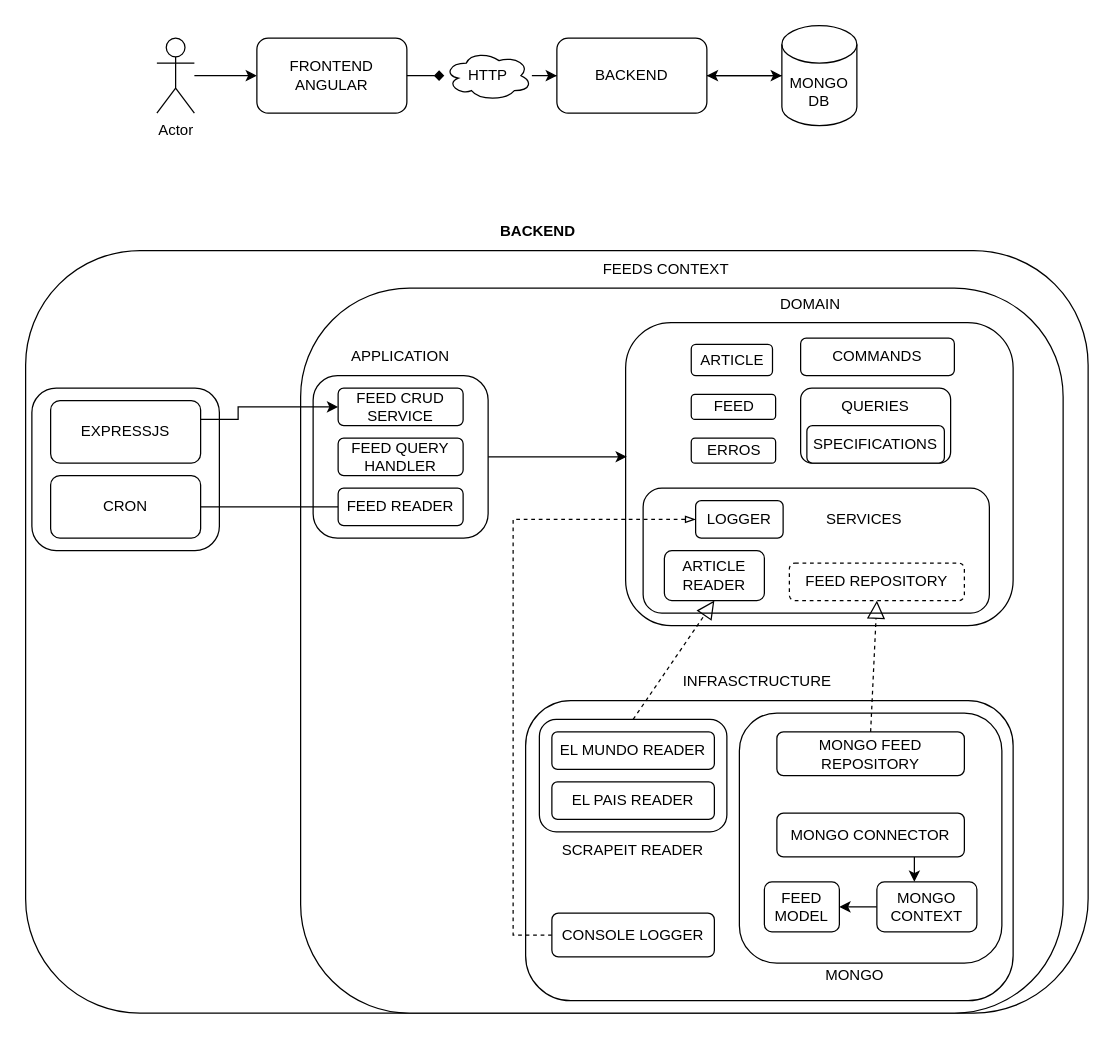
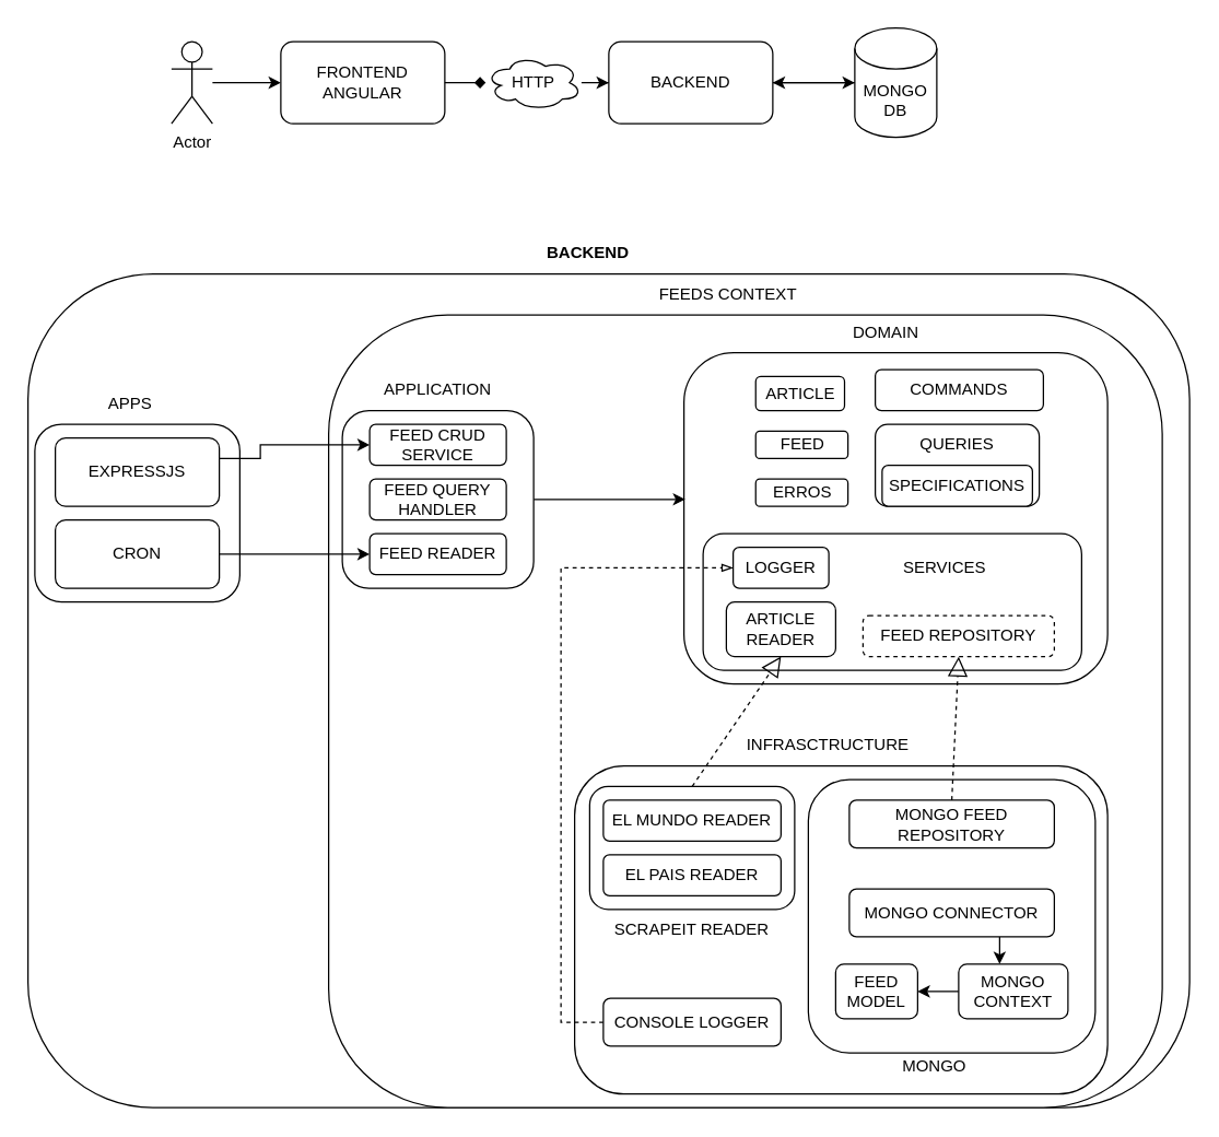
  <mxCell id="0" />
  <mxCell id="1" parent="0" />
  <mxCell id="2" value="" style="rounded=1;whiteSpace=wrap;html=1;" vertex="1" parent="1"><mxGeometry x="20" y="200" width="850" height="610" as="geometry" /></mxCell>
  <mxCell id="3" value="" style="rounded=1;whiteSpace=wrap;html=1;" vertex="1" parent="1"><mxGeometry x="240" y="230" width="610" height="580" as="geometry" /></mxCell>
  <mxCell id="4" value="" style="rounded=1;whiteSpace=wrap;html=1;" vertex="1" parent="1"><mxGeometry x="420" y="560" width="390" height="240" as="geometry" /></mxCell>
  <mxCell id="5" value="" style="rounded=1;whiteSpace=wrap;html=1;" vertex="1" parent="1"><mxGeometry x="500" y="257.5" width="310" height="242.5" as="geometry" /></mxCell>
  <mxCell id="6" value="" style="rounded=1;whiteSpace=wrap;html=1;" vertex="1" parent="1"><mxGeometry x="514" y="390" width="277" height="100" as="geometry" /></mxCell>
  <mxCell id="7" value="" style="rounded=1;whiteSpace=wrap;html=1;" vertex="1" parent="1"><mxGeometry x="591" y="570" width="210" height="200" as="geometry" /></mxCell>
  <mxCell id="8" value="" style="rounded=1;whiteSpace=wrap;html=1;" vertex="1" parent="1"><mxGeometry x="431" y="575" width="150" height="90" as="geometry" /></mxCell>
  <mxCell id="9" style="edgeStyle=orthogonalEdgeStyle;rounded=0;orthogonalLoop=1;jettySize=auto;html=1;entryX=0.003;entryY=0.443;entryDx=0;entryDy=0;entryPerimeter=0;endArrow=classic;endFill=1;" edge="1" parent="1" source="10" target="5"><mxGeometry relative="1" as="geometry" /></mxCell>
  <mxCell id="10" value="" style="rounded=1;whiteSpace=wrap;html=1;" vertex="1" parent="1"><mxGeometry x="250" y="300" width="140" height="130" as="geometry" /></mxCell>
  <mxCell id="11" style="edgeStyle=orthogonalEdgeStyle;rounded=0;orthogonalLoop=1;jettySize=auto;html=1;entryX=0;entryY=0.5;entryDx=0;entryDy=0;" edge="1" parent="1" source="12" target="14"><mxGeometry relative="1" as="geometry" /></mxCell>
  <mxCell id="12" value="Actor" style="shape=umlActor;verticalLabelPosition=bottom;verticalAlign=top;html=1;outlineConnect=0;" vertex="1" parent="1"><mxGeometry x="125" y="30" width="30" height="60" as="geometry" /></mxCell>
  <mxCell id="13" style="edgeStyle=orthogonalEdgeStyle;rounded=0;orthogonalLoop=1;jettySize=auto;html=1;entryX=0;entryY=0.5;entryDx=0;entryDy=0;startArrow=none;" edge="1" parent="1" source="19" target="18"><mxGeometry relative="1" as="geometry" /></mxCell>
  <mxCell id="14" value="FRONTEND ANGULAR" style="rounded=1;whiteSpace=wrap;html=1;" vertex="1" parent="1"><mxGeometry x="205" y="30" width="120" height="60" as="geometry" /></mxCell>
  <mxCell id="15" style="edgeStyle=orthogonalEdgeStyle;rounded=0;orthogonalLoop=1;jettySize=auto;html=1;entryX=1;entryY=0.5;entryDx=0;entryDy=0;" edge="1" parent="1" source="16" target="18"><mxGeometry relative="1" as="geometry" /></mxCell>
  <mxCell id="16" value="MONGO DB" style="shape=cylinder3;whiteSpace=wrap;html=1;boundedLbl=1;backgroundOutline=1;size=15;" vertex="1" parent="1"><mxGeometry x="625" y="20" width="60" height="80" as="geometry" /></mxCell>
  <mxCell id="17" style="edgeStyle=orthogonalEdgeStyle;rounded=0;orthogonalLoop=1;jettySize=auto;html=1;entryX=0;entryY=0.5;entryDx=0;entryDy=0;entryPerimeter=0;" edge="1" parent="1" source="18" target="16"><mxGeometry relative="1" as="geometry" /></mxCell>
  <mxCell id="18" value="BACKEND" style="rounded=1;whiteSpace=wrap;html=1;" vertex="1" parent="1"><mxGeometry x="445" y="30" width="120" height="60" as="geometry" /></mxCell>
  <mxCell id="19" value="HTTP" style="ellipse;shape=cloud;whiteSpace=wrap;html=1;" vertex="1" parent="1"><mxGeometry x="355" y="40" width="70" height="40" as="geometry" /></mxCell>
  <mxCell id="20" value="" style="edgeStyle=orthogonalEdgeStyle;rounded=0;orthogonalLoop=1;jettySize=auto;html=1;entryX=0;entryY=0.5;entryDx=0;entryDy=0;endArrow=diamond;" edge="1" parent="1" source="14" target="19"><mxGeometry relative="1" as="geometry"><mxPoint x="345" y="60" as="sourcePoint" /><mxPoint x="445" y="60" as="targetPoint" /></mxGeometry></mxCell>
  <mxCell id="21" value="" style="rounded=1;whiteSpace=wrap;html=1;" vertex="1" parent="1"><mxGeometry x="25" y="310" width="150" height="130" as="geometry" /></mxCell>
+ <mxCell id="22" value="APPS" style="text;html=1;strokeColor=none;fillColor=none;align=center;verticalAlign=middle;whiteSpace=wrap;rounded=0;" vertex="1" parent="1"><mxGeometry x="65" y="280" width="60" height="30" as="geometry" /></mxCell>
  <mxCell id="23" style="edgeStyle=orthogonalEdgeStyle;rounded=0;orthogonalLoop=1;jettySize=auto;html=1;entryX=0;entryY=0.5;entryDx=0;entryDy=0;" edge="1" parent="1" source="24" target="27"><mxGeometry relative="1" as="geometry"><Array as="points"><mxPoint x="190" y="335" /><mxPoint x="190" y="325" /></Array></mxGeometry></mxCell>
  <mxCell id="24" value="EXPRESSJS" style="rounded=1;whiteSpace=wrap;html=1;" vertex="1" parent="1"><mxGeometry x="40" y="320" width="120" height="50" as="geometry" /></mxCell>
- <mxCell id="25" style="edgeStyle=orthogonalEdgeStyle;rounded=0;orthogonalLoop=1;jettySize=auto;html=1;endArrow=none;" edge="1" parent="1" source="26" target="29"><mxGeometry relative="1" as="geometry" /></mxCell>
+ <mxCell id="25" style="edgeStyle=orthogonalEdgeStyle;rounded=0;orthogonalLoop=1;jettySize=auto;html=1;" edge="1" parent="1" source="26" target="29"><mxGeometry relative="1" as="geometry" /></mxCell>
  <mxCell id="26" value="CRON" style="rounded=1;whiteSpace=wrap;html=1;" vertex="1" parent="1"><mxGeometry x="40" y="380" width="120" height="50" as="geometry" /></mxCell>
  <mxCell id="27" value="FEED CRUD SERVICE" style="rounded=1;whiteSpace=wrap;html=1;" vertex="1" parent="1"><mxGeometry x="270" y="310" width="100" height="30" as="geometry" /></mxCell>
  <mxCell id="28" value="FEED QUERY HANDLER" style="rounded=1;whiteSpace=wrap;html=1;" vertex="1" parent="1"><mxGeometry x="270" y="350" width="100" height="30" as="geometry" /></mxCell>
  <mxCell id="29" value="FEED READER" style="rounded=1;whiteSpace=wrap;html=1;" vertex="1" parent="1"><mxGeometry x="270" y="390" width="100" height="30" as="geometry" /></mxCell>
  <mxCell id="30" value="APPLICATION" style="text;html=1;strokeColor=none;fillColor=none;align=center;verticalAlign=middle;whiteSpace=wrap;rounded=0;" vertex="1" parent="1"><mxGeometry x="290" y="270" width="60" height="30" as="geometry" /></mxCell>
  <mxCell id="31" style="edgeStyle=orthogonalEdgeStyle;rounded=0;orthogonalLoop=1;jettySize=auto;html=1;entryX=0;entryY=0.5;entryDx=0;entryDy=0;dashed=1;endArrow=blockThin;endFill=0;" edge="1" parent="1" source="32" target="50"><mxGeometry relative="1" as="geometry"><Array as="points"><mxPoint x="410" y="748" /><mxPoint x="410" y="415" /></Array></mxGeometry></mxCell>
  <mxCell id="32" value="CONSOLE LOGGER" style="rounded=1;whiteSpace=wrap;html=1;" vertex="1" parent="1"><mxGeometry x="441" y="730" width="130" height="35" as="geometry" /></mxCell>
  <mxCell id="33" value="EL MUNDO READER" style="rounded=1;whiteSpace=wrap;html=1;" vertex="1" parent="1"><mxGeometry x="441" y="585" width="130" height="30" as="geometry" /></mxCell>
  <mxCell id="34" value="EL PAIS READER" style="rounded=1;whiteSpace=wrap;html=1;" vertex="1" parent="1"><mxGeometry x="441" y="625" width="130" height="30" as="geometry" /></mxCell>
  <mxCell id="35" value="SCRAPEIT READER" style="text;html=1;strokeColor=none;fillColor=none;align=center;verticalAlign=middle;whiteSpace=wrap;rounded=0;" vertex="1" parent="1"><mxGeometry x="441" y="665" width="130" height="30" as="geometry" /></mxCell>
  <mxCell id="36" value="FEED MODEL" style="rounded=1;whiteSpace=wrap;html=1;" vertex="1" parent="1"><mxGeometry x="611" y="705" width="60" height="40" as="geometry" /></mxCell>
  <mxCell id="37" style="edgeStyle=orthogonalEdgeStyle;rounded=0;orthogonalLoop=1;jettySize=auto;html=1;" edge="1" parent="1" source="38" target="40"><mxGeometry relative="1" as="geometry"><Array as="points"><mxPoint x="731" y="695" /><mxPoint x="731" y="695" /></Array></mxGeometry></mxCell>
  <mxCell id="38" value="MONGO CONNECTOR" style="rounded=1;whiteSpace=wrap;html=1;" vertex="1" parent="1"><mxGeometry x="621" y="650" width="150" height="35" as="geometry" /></mxCell>
  <mxCell id="39" style="edgeStyle=orthogonalEdgeStyle;rounded=0;orthogonalLoop=1;jettySize=auto;html=1;" edge="1" parent="1" source="40" target="36"><mxGeometry relative="1" as="geometry" /></mxCell>
  <mxCell id="40" value="MONGO CONTEXT" style="rounded=1;whiteSpace=wrap;html=1;" vertex="1" parent="1"><mxGeometry x="701" y="705" width="80" height="40" as="geometry" /></mxCell>
  <mxCell id="41" value="MONGO FEED REPOSITORY" style="rounded=1;whiteSpace=wrap;html=1;" vertex="1" parent="1"><mxGeometry x="621" y="585" width="150" height="35" as="geometry" /></mxCell>
  <mxCell id="42" value="MONGO" style="text;html=1;strokeColor=none;fillColor=none;align=center;verticalAlign=middle;whiteSpace=wrap;rounded=0;" vertex="1" parent="1"><mxGeometry x="656" y="765" width="55" height="30" as="geometry" /></mxCell>
  <mxCell id="43" value="COMMANDS" style="rounded=1;whiteSpace=wrap;html=1;" vertex="1" parent="1"><mxGeometry x="640" y="270" width="123" height="30" as="geometry" /></mxCell>
  <mxCell id="44" value="FEED" style="rounded=1;whiteSpace=wrap;html=1;" vertex="1" parent="1"><mxGeometry x="552.5" y="315" width="67.5" height="20" as="geometry" /></mxCell>
  <mxCell id="45" value="ARTICLE" style="rounded=1;whiteSpace=wrap;html=1;" vertex="1" parent="1"><mxGeometry x="552.5" y="275" width="65" height="25" as="geometry" /></mxCell>
  <mxCell id="46" value="" style="rounded=1;whiteSpace=wrap;html=1;" vertex="1" parent="1"><mxGeometry x="640" y="310" width="120" height="60" as="geometry" /></mxCell>
  <mxCell id="47" value="SPECIFICATIONS" style="rounded=1;whiteSpace=wrap;html=1;" vertex="1" parent="1"><mxGeometry x="645" y="340" width="110" height="30" as="geometry" /></mxCell>
  <mxCell id="48" value="QUERIES" style="text;html=1;strokeColor=none;fillColor=none;align=center;verticalAlign=middle;whiteSpace=wrap;rounded=0;" vertex="1" parent="1"><mxGeometry x="670" y="310" width="60" height="30" as="geometry" /></mxCell>
  <mxCell id="49" value="ERROS" style="rounded=1;whiteSpace=wrap;html=1;" vertex="1" parent="1"><mxGeometry x="552.5" y="350" width="67.5" height="20" as="geometry" /></mxCell>
- <mxCell id="50" value="LOGGER" style="rounded=1;whiteSpace=wrap;html=1;" vertex="1" parent="1"><mxGeometry x="556" y="400" width="70" height="30" as="geometry" /></mxCell>
+ <mxCell id="50" value="LOGGER" style="rounded=1;whiteSpace=wrap;html=1;" vertex="1" parent="1"><mxGeometry x="536" y="400" width="70" height="30" as="geometry" /></mxCell>
  <mxCell id="51" value="FEED REPOSITORY" style="rounded=1;whiteSpace=wrap;html=1;dashed=1;" vertex="1" parent="1"><mxGeometry x="631" y="450" width="140" height="30" as="geometry" /></mxCell>
  <mxCell id="52" value="ARTICLE READER" style="rounded=1;whiteSpace=wrap;html=1;" vertex="1" parent="1"><mxGeometry x="531" y="440" width="80" height="40" as="geometry" /></mxCell>
  <mxCell id="53" value="SERVICES" style="text;html=1;strokeColor=none;fillColor=none;align=center;verticalAlign=middle;whiteSpace=wrap;rounded=0;" vertex="1" parent="1"><mxGeometry x="661" y="400" width="60" height="30" as="geometry" /></mxCell>
  <mxCell id="54" value="DOMAIN" style="text;html=1;strokeColor=none;fillColor=none;align=center;verticalAlign=middle;whiteSpace=wrap;rounded=0;" vertex="1" parent="1"><mxGeometry x="617.5" y="227.5" width="60" height="30" as="geometry" /></mxCell>
  <mxCell id="55" value="" style="endArrow=block;dashed=1;endFill=0;endSize=12;html=1;rounded=0;exitX=0.5;exitY=0;exitDx=0;exitDy=0;entryX=0.5;entryY=1;entryDx=0;entryDy=0;" edge="1" parent="1" source="41" target="51"><mxGeometry width="160" relative="1" as="geometry"><mxPoint x="390" y="510" as="sourcePoint" /><mxPoint x="550" y="510" as="targetPoint" /></mxGeometry></mxCell>
  <mxCell id="56" value="" style="endArrow=block;dashed=1;endFill=0;endSize=12;html=1;rounded=0;exitX=0.5;exitY=0;exitDx=0;exitDy=0;entryX=0.5;entryY=1;entryDx=0;entryDy=0;" edge="1" parent="1" source="8" target="52"><mxGeometry width="160" relative="1" as="geometry"><mxPoint x="390" y="510" as="sourcePoint" /><mxPoint x="550" y="510" as="targetPoint" /></mxGeometry></mxCell>
  <mxCell id="57" value="INFRASCTRUCTURE" style="text;html=1;strokeColor=none;fillColor=none;align=center;verticalAlign=middle;whiteSpace=wrap;rounded=0;" vertex="1" parent="1"><mxGeometry x="536" y="530" width="139" height="30" as="geometry" /></mxCell>
  <mxCell id="58" value="FEEDS CONTEXT" style="text;html=1;strokeColor=none;fillColor=none;align=center;verticalAlign=middle;whiteSpace=wrap;rounded=0;" vertex="1" parent="1"><mxGeometry x="470" y="200" width="125" height="30" as="geometry" /></mxCell>
  <mxCell id="59" value="&lt;b&gt;BACKEND&lt;/b&gt;" style="text;html=1;strokeColor=none;fillColor=none;align=center;verticalAlign=middle;whiteSpace=wrap;rounded=0;" vertex="1" parent="1"><mxGeometry x="400" y="170" width="60" height="30" as="geometry" /></mxCell>
